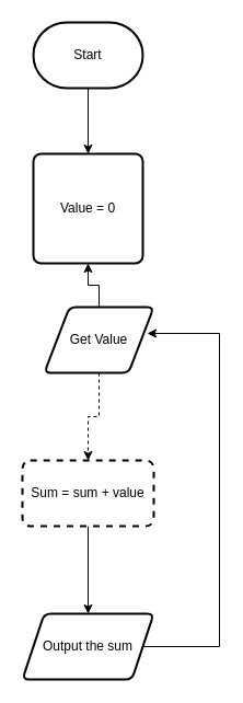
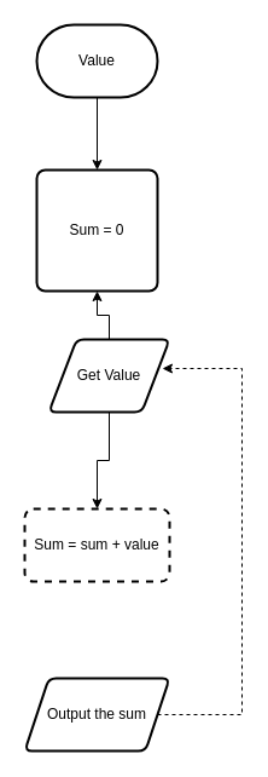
  <mxCell id="0" />
  <mxCell id="1" parent="0" />
  <mxCell id="2" value="" style="edgeStyle=orthogonalEdgeStyle;rounded=0;orthogonalLoop=1;jettySize=auto;html=1;" edge="1" parent="1" source="3" target="4"><mxGeometry relative="1" as="geometry" /></mxCell>
- <mxCell id="3" value="Start" style="strokeWidth=2;html=1;shape=mxgraph.flowchart.terminator;whiteSpace=wrap;" vertex="1" parent="1"><mxGeometry x="30" y="20" width="100" height="60" as="geometry" /></mxCell>
- <mxCell id="4" value="Value = 0" style="rounded=1;whiteSpace=wrap;html=1;absoluteArcSize=1;arcSize=14;strokeWidth=2;" vertex="1" parent="1"><mxGeometry x="30" y="140" width="100" height="100" as="geometry" /></mxCell>
+ <mxCell id="3" value="Value" style="strokeWidth=2;html=1;shape=mxgraph.flowchart.terminator;whiteSpace=wrap;" vertex="1" parent="1"><mxGeometry x="30" y="20" width="100" height="60" as="geometry" /></mxCell>
+ <mxCell id="4" value="Sum = 0" style="rounded=1;whiteSpace=wrap;html=1;absoluteArcSize=1;arcSize=14;strokeWidth=2;" vertex="1" parent="1"><mxGeometry x="30" y="140" width="100" height="100" as="geometry" /></mxCell>
  <mxCell id="5" value="" style="edgeStyle=orthogonalEdgeStyle;rounded=0;orthogonalLoop=1;jettySize=auto;html=1;" edge="1" parent="1" source="7" target="4"><mxGeometry relative="1" as="geometry" /></mxCell>
- <mxCell id="6" value="" style="edgeStyle=orthogonalEdgeStyle;rounded=0;orthogonalLoop=1;jettySize=auto;html=1;dashed=1;" edge="1" parent="1" source="7" target="9"><mxGeometry relative="1" as="geometry" /></mxCell>
+ <mxCell id="6" value="" style="edgeStyle=orthogonalEdgeStyle;rounded=0;orthogonalLoop=1;jettySize=auto;html=1;" edge="1" parent="1" source="7" target="9"><mxGeometry relative="1" as="geometry" /></mxCell>
  <mxCell id="7" value="Get Value" style="shape=parallelogram;html=1;strokeWidth=2;perimeter=parallelogramPerimeter;whiteSpace=wrap;rounded=1;arcSize=12;size=0.23;" vertex="1" parent="1"><mxGeometry x="40" y="280" width="100" height="60" as="geometry" /></mxCell>
- <mxCell id="8" value="" style="edgeStyle=orthogonalEdgeStyle;rounded=0;orthogonalLoop=1;jettySize=auto;html=1;" edge="1" parent="1" source="9" target="10"><mxGeometry relative="1" as="geometry" /></mxCell>
  <mxCell id="9" value="Sum = sum + value" style="whiteSpace=wrap;html=1;strokeWidth=2;rounded=1;arcSize=12;dashed=1;" vertex="1" parent="1"><mxGeometry x="20" y="420" width="120" height="60" as="geometry" /></mxCell>
  <mxCell id="10" value="Output the sum" style="shape=parallelogram;perimeter=parallelogramPerimeter;whiteSpace=wrap;html=1;fixedSize=1;strokeWidth=2;rounded=1;arcSize=12;" vertex="1" parent="1"><mxGeometry x="20" y="560" width="120" height="60" as="geometry" /></mxCell>
- <mxCell id="11" style="edgeStyle=orthogonalEdgeStyle;rounded=0;orthogonalLoop=1;jettySize=auto;html=1;exitX=1;exitY=0.5;exitDx=0;exitDy=0;entryX=0.94;entryY=0.4;entryDx=0;entryDy=0;entryPerimeter=0;" edge="1" parent="1" source="10" target="7"><mxGeometry relative="1" as="geometry"><Array as="points"><mxPoint x="200" y="590" /><mxPoint x="200" y="304" /></Array></mxGeometry></mxCell>
+ <mxCell id="11" style="edgeStyle=orthogonalEdgeStyle;rounded=0;orthogonalLoop=1;jettySize=auto;html=1;exitX=1;exitY=0.5;exitDx=0;exitDy=0;entryX=0.94;entryY=0.4;entryDx=0;entryDy=0;entryPerimeter=0;dashed=1;" edge="1" parent="1" source="10" target="7"><mxGeometry relative="1" as="geometry"><Array as="points"><mxPoint x="200" y="590" /><mxPoint x="200" y="304" /></Array></mxGeometry></mxCell>
